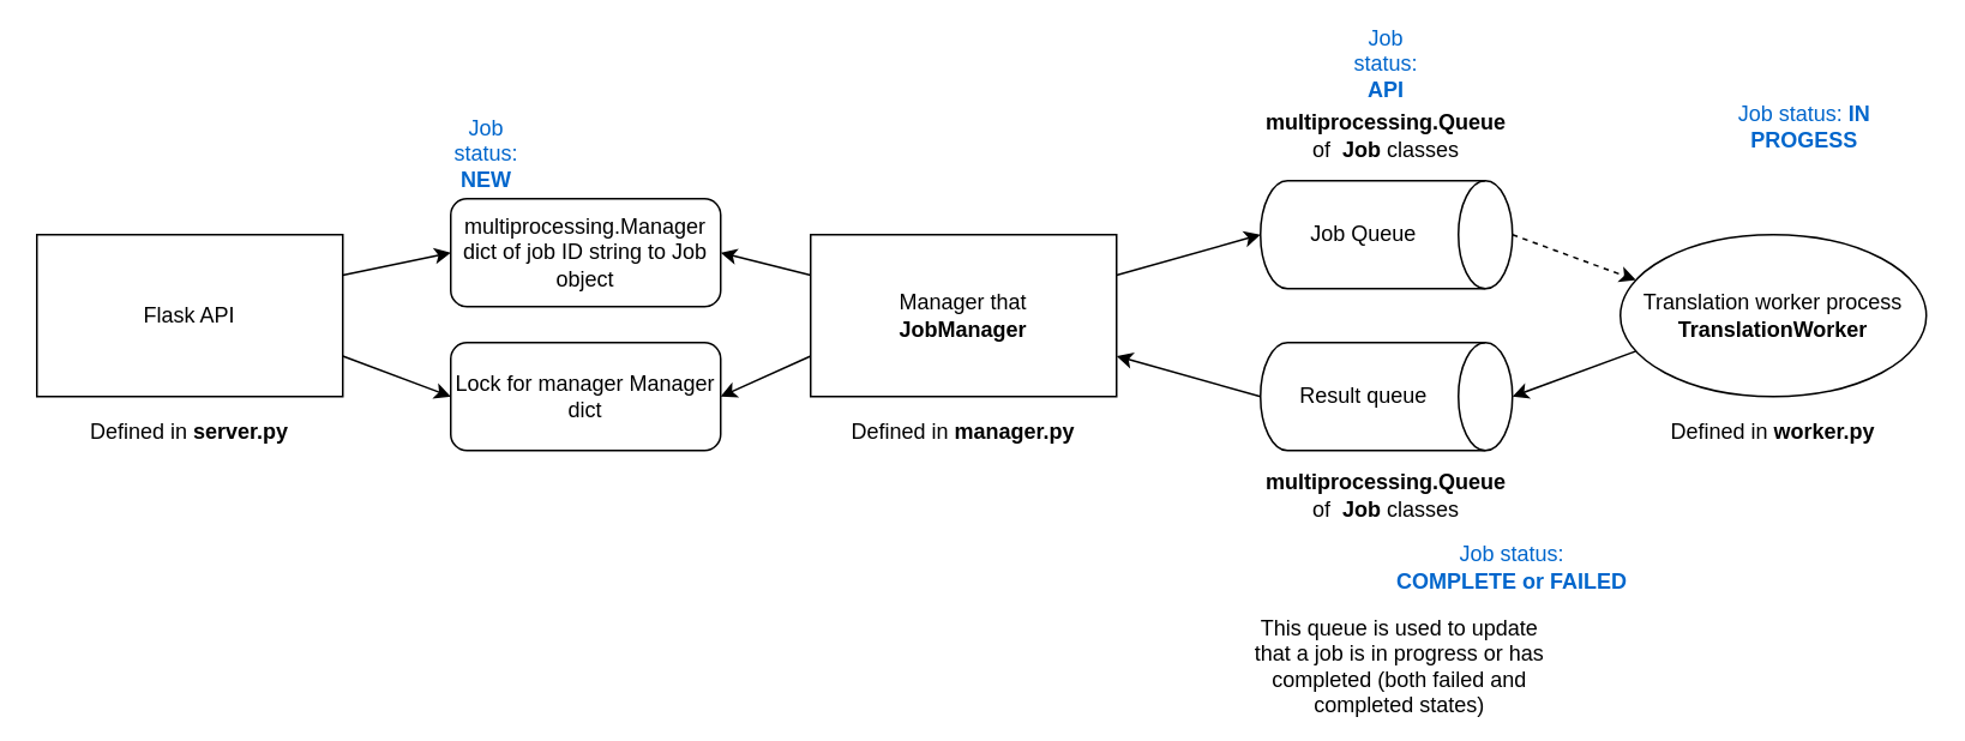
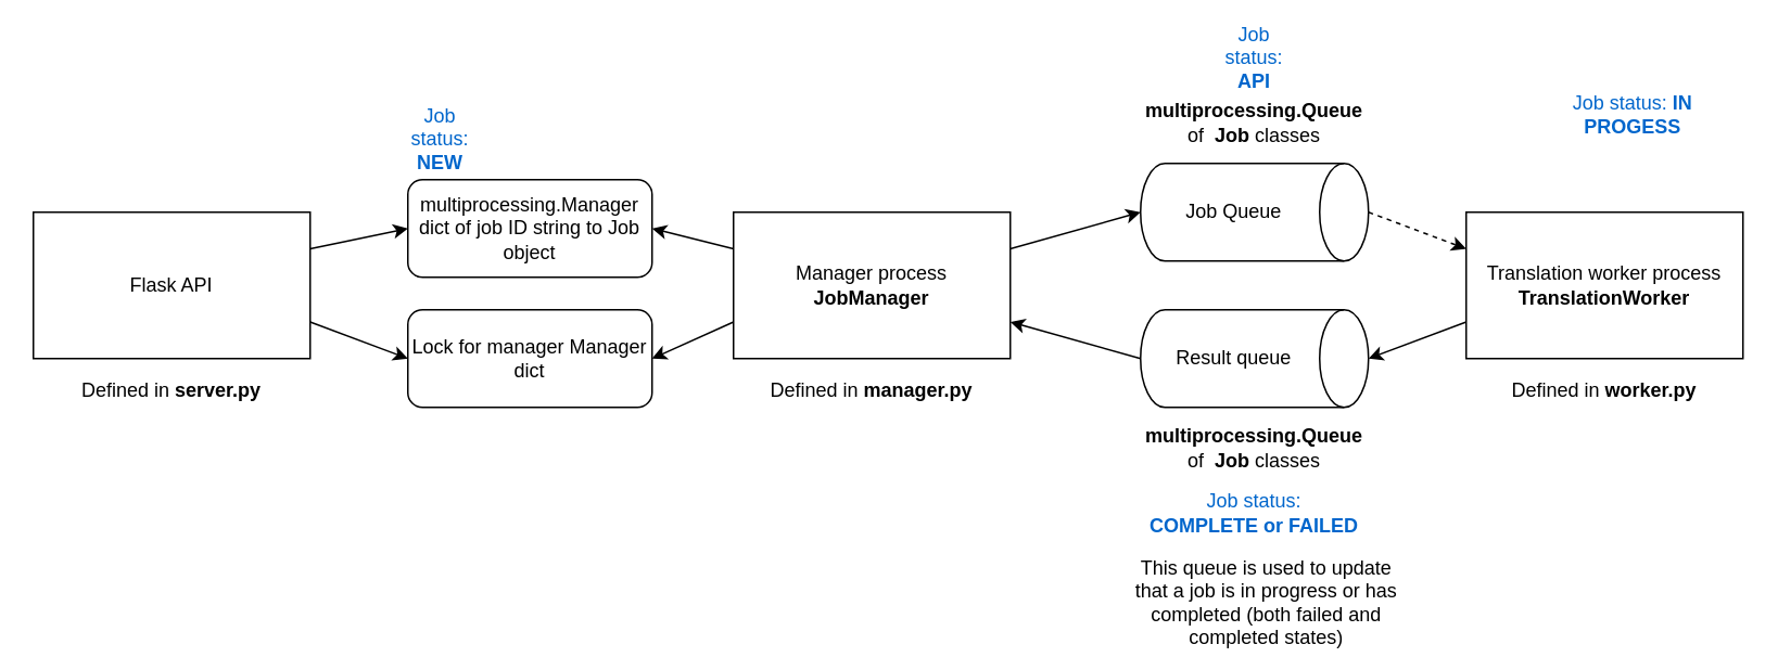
  <mxCell id="0" />
  <mxCell id="1" parent="0" />
  <mxCell id="2" style="rounded=0;orthogonalLoop=1;jettySize=auto;html=1;exitX=0.5;exitY=0;exitDx=0;exitDy=0;exitPerimeter=0;entryX=0;entryY=0.25;entryDx=0;entryDy=0;dashed=1;" parent="1" source="3" target="7" edge="1"><mxGeometry relative="1" as="geometry" /></mxCell>
  <mxCell id="3" value="Job Queue" style="shape=cylinder3;whiteSpace=wrap;html=1;boundedLbl=1;backgroundOutline=1;size=15;direction=south;" parent="1" vertex="1"><mxGeometry x="700" y="100" width="140" height="60" as="geometry" /></mxCell>
  <mxCell id="4" style="rounded=0;orthogonalLoop=1;jettySize=auto;html=1;exitX=0.5;exitY=1;exitDx=0;exitDy=0;exitPerimeter=0;entryX=1;entryY=0.75;entryDx=0;entryDy=0;" parent="1" source="5" target="13" edge="1"><mxGeometry relative="1" as="geometry" /></mxCell>
  <mxCell id="5" value="Result queue" style="shape=cylinder3;whiteSpace=wrap;html=1;boundedLbl=1;backgroundOutline=1;size=15;direction=south;" parent="1" vertex="1"><mxGeometry x="700" y="190" width="140" height="60" as="geometry" /></mxCell>
  <mxCell id="6" style="rounded=0;orthogonalLoop=1;jettySize=auto;html=1;exitX=0;exitY=0.75;exitDx=0;exitDy=0;entryX=0.5;entryY=0;entryDx=0;entryDy=0;entryPerimeter=0;" parent="1" source="7" target="5" edge="1"><mxGeometry relative="1" as="geometry" /></mxCell>
- <mxCell id="7" value="Translation worker process&lt;br&gt;&lt;b&gt;TranslationWorker&lt;/b&gt;" style="ellipse;whiteSpace=wrap;html=1;" parent="1" vertex="1"><mxGeometry x="900" y="130" width="170" height="90" as="geometry" /></mxCell>
+ <mxCell id="7" value="Translation worker process&lt;br&gt;&lt;b&gt;TranslationWorker&lt;/b&gt;" style="rounded=0;whiteSpace=wrap;html=1;" parent="1" vertex="1"><mxGeometry x="900" y="130" width="170" height="90" as="geometry" /></mxCell>
  <mxCell id="8" value="&lt;b&gt;multiprocessing.Queue &lt;/b&gt;of&amp;nbsp;&amp;nbsp;&lt;b&gt;Job&amp;nbsp;&lt;/b&gt;classes" style="text;html=1;strokeColor=none;fillColor=none;align=center;verticalAlign=middle;whiteSpace=wrap;rounded=0;" parent="1" vertex="1"><mxGeometry x="695" y="60" width="150" height="30" as="geometry" /></mxCell>
  <mxCell id="9" value="This queue is used to update that a job is in progress or has completed (both failed and completed states)" style="text;html=1;strokeColor=none;fillColor=none;align=center;verticalAlign=middle;whiteSpace=wrap;rounded=0;" parent="1" vertex="1"><mxGeometry x="690" y="350" width="175" height="40" as="geometry" /></mxCell>
  <mxCell id="10" style="rounded=0;orthogonalLoop=1;jettySize=auto;html=1;exitX=1;exitY=0.25;exitDx=0;exitDy=0;entryX=0.5;entryY=1;entryDx=0;entryDy=0;entryPerimeter=0;" parent="1" source="13" target="3" edge="1"><mxGeometry relative="1" as="geometry" /></mxCell>
  <mxCell id="11" style="rounded=0;orthogonalLoop=1;jettySize=auto;html=1;exitX=0;exitY=0.25;exitDx=0;exitDy=0;entryX=1;entryY=0.5;entryDx=0;entryDy=0;" parent="1" source="13" target="17" edge="1"><mxGeometry relative="1" as="geometry" /></mxCell>
  <mxCell id="12" style="rounded=0;orthogonalLoop=1;jettySize=auto;html=1;exitX=0;exitY=0.75;exitDx=0;exitDy=0;entryX=1;entryY=0.5;entryDx=0;entryDy=0;" parent="1" source="13" target="18" edge="1"><mxGeometry relative="1" as="geometry" /></mxCell>
- <mxCell id="13" value="Manager that&lt;br&gt;&lt;b&gt;JobManager&lt;/b&gt;" style="rounded=0;whiteSpace=wrap;html=1;" parent="1" vertex="1"><mxGeometry x="450" y="130" width="170" height="90" as="geometry" /></mxCell>
+ <mxCell id="13" value="Manager process&lt;br&gt;&lt;b&gt;JobManager&lt;/b&gt;" style="rounded=0;whiteSpace=wrap;html=1;" parent="1" vertex="1"><mxGeometry x="450" y="130" width="170" height="90" as="geometry" /></mxCell>
  <mxCell id="14" value="Defined in &lt;b&gt;worker.py&lt;/b&gt;" style="text;html=1;strokeColor=none;fillColor=none;align=center;verticalAlign=middle;whiteSpace=wrap;rounded=0;" parent="1" vertex="1"><mxGeometry x="910" y="220" width="150" height="40" as="geometry" /></mxCell>
  <mxCell id="15" value="Defined in &lt;b&gt;manager.py&lt;/b&gt;" style="text;html=1;strokeColor=none;fillColor=none;align=center;verticalAlign=middle;whiteSpace=wrap;rounded=0;" parent="1" vertex="1"><mxGeometry x="460" y="220" width="150" height="40" as="geometry" /></mxCell>
  <mxCell id="16" value="&lt;b&gt;multiprocessing.Queue &lt;/b&gt;of&amp;nbsp;&amp;nbsp;&lt;b&gt;Job&amp;nbsp;&lt;/b&gt;classes" style="text;html=1;strokeColor=none;fillColor=none;align=center;verticalAlign=middle;whiteSpace=wrap;rounded=0;" parent="1" vertex="1"><mxGeometry x="695" y="260" width="150" height="30" as="geometry" /></mxCell>
  <mxCell id="17" value="multiprocessing.Manager dict of job ID string to Job object" style="rounded=1;whiteSpace=wrap;html=1;" parent="1" vertex="1"><mxGeometry x="250" y="110" width="150" height="60" as="geometry" /></mxCell>
  <mxCell id="18" value="Lock for manager Manager dict" style="rounded=1;whiteSpace=wrap;html=1;" parent="1" vertex="1"><mxGeometry x="250" y="190" width="150" height="60" as="geometry" /></mxCell>
  <mxCell id="19" style="rounded=0;orthogonalLoop=1;jettySize=auto;html=1;exitX=1;exitY=0.25;exitDx=0;exitDy=0;entryX=0;entryY=0.5;entryDx=0;entryDy=0;" parent="1" source="21" target="17" edge="1"><mxGeometry relative="1" as="geometry" /></mxCell>
  <mxCell id="20" style="rounded=0;orthogonalLoop=1;jettySize=auto;html=1;exitX=1;exitY=0.75;exitDx=0;exitDy=0;entryX=0;entryY=0.5;entryDx=0;entryDy=0;" parent="1" source="21" target="18" edge="1"><mxGeometry relative="1" as="geometry" /></mxCell>
  <mxCell id="21" value="Flask API" style="rounded=0;whiteSpace=wrap;html=1;" parent="1" vertex="1"><mxGeometry x="20" y="130" width="170" height="90" as="geometry" /></mxCell>
  <mxCell id="22" value="Defined in &lt;b&gt;server.py&lt;/b&gt;" style="text;html=1;strokeColor=none;fillColor=none;align=center;verticalAlign=middle;whiteSpace=wrap;rounded=0;" parent="1" vertex="1"><mxGeometry x="30" y="220" width="150" height="40" as="geometry" /></mxCell>
  <mxCell id="23" value="&lt;font color=&quot;#0066cc&quot;&gt;Job status: &lt;b&gt;NEW&lt;/b&gt;&lt;/font&gt;" style="text;html=1;strokeColor=none;fillColor=none;align=center;verticalAlign=middle;whiteSpace=wrap;rounded=0;" vertex="1" parent="1"><mxGeometry x="240" y="70" width="60" height="30" as="geometry" /></mxCell>
  <mxCell id="24" value="&lt;font color=&quot;#0066cc&quot;&gt;Job status: &lt;b&gt;API&lt;/b&gt;&lt;/font&gt;" style="text;html=1;strokeColor=none;fillColor=none;align=center;verticalAlign=middle;whiteSpace=wrap;rounded=0;" vertex="1" parent="1"><mxGeometry x="740" width="60" height="30" as="geometry" y="20" /></mxCell>
  <mxCell id="25" value="&lt;font color=&quot;#0066cc&quot;&gt;Job status: &lt;b&gt;IN PROGESS&lt;/b&gt;&lt;/font&gt;" style="text;html=1;strokeColor=none;fillColor=none;align=center;verticalAlign=middle;whiteSpace=wrap;rounded=0;" vertex="1" parent="1"><mxGeometry x="955" y="55" width="95" height="30" as="geometry" /></mxCell>
- <mxCell id="26" value="&lt;font color=&quot;#0066cc&quot;&gt;Job status: &lt;b&gt;COMPLETE or FAILED&lt;/b&gt;&lt;/font&gt;" style="text;html=1;strokeColor=none;fillColor=none;align=center;verticalAlign=middle;whiteSpace=wrap;rounded=0;" vertex="1" parent="1"><mxGeometry x="775" y="300" width="130" height="30" as="geometry" /></mxCell>
+ <mxCell id="26" value="&lt;font color=&quot;#0066cc&quot;&gt;Job status: &lt;b&gt;COMPLETE or FAILED&lt;/b&gt;&lt;/font&gt;" style="text;html=1;strokeColor=none;fillColor=none;align=center;verticalAlign=middle;whiteSpace=wrap;rounded=0;" vertex="1" parent="1"><mxGeometry x="705" y="300" width="130" height="30" as="geometry" /></mxCell>
